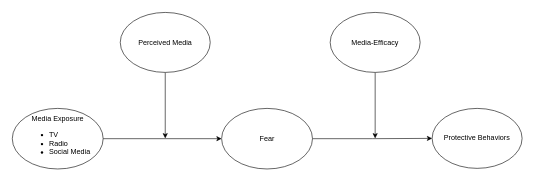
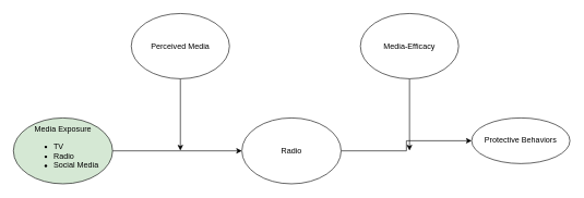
  <mxCell id="0" />
  <mxCell id="1" parent="0" />
  <mxCell id="2" style="edgeStyle=none;rounded=0;orthogonalLoop=1;jettySize=auto;html=1;exitX=1;exitY=0.5;exitDx=0;exitDy=0;entryX=0;entryY=0.5;entryDx=0;entryDy=0;" parent="1" source="3" target="5" edge="1"><mxGeometry relative="1" as="geometry" /></mxCell>
- <mxCell id="3" value="Media Exposure&lt;br&gt;&lt;ul&gt;&lt;li style=&quot;text-align: justify&quot;&gt;TV&lt;/li&gt;&lt;li style=&quot;text-align: justify&quot;&gt;Radio&lt;/li&gt;&lt;li style=&quot;text-align: justify&quot;&gt;Social Media&lt;/li&gt;&lt;/ul&gt;" style="ellipse;whiteSpace=wrap;html=1;" parent="1" vertex="1"><mxGeometry y="180" width="151.5" height="101" as="geometry" x="20" /></mxCell>
+ <mxCell id="3" value="Media Exposure&lt;br&gt;&lt;ul&gt;&lt;li style=&quot;text-align: justify&quot;&gt;TV&lt;/li&gt;&lt;li style=&quot;text-align: justify&quot;&gt;Radio&lt;/li&gt;&lt;li style=&quot;text-align: justify&quot;&gt;Social Media&lt;/li&gt;&lt;/ul&gt;" style="ellipse;whiteSpace=wrap;html=1;fillColor=#d5e8d4;" parent="1" vertex="1"><mxGeometry y="180" width="151.5" height="101" as="geometry" x="20" /></mxCell>
  <mxCell id="4" style="edgeStyle=orthogonalEdgeStyle;rounded=0;orthogonalLoop=1;jettySize=auto;html=1;" parent="1" source="5" target="10" edge="1"><mxGeometry relative="1" as="geometry" /></mxCell>
- <mxCell id="5" value="Fear" style="ellipse;whiteSpace=wrap;html=1;" parent="1" vertex="1"><mxGeometry x="369" y="180" width="151.5" height="101" as="geometry" /></mxCell>
+ <mxCell id="5" value="Radio" style="ellipse;whiteSpace=wrap;html=1;" parent="1" vertex="1"><mxGeometry x="369" y="180" width="151.5" height="101" as="geometry" /></mxCell>
  <mxCell id="6" style="edgeStyle=none;rounded=0;orthogonalLoop=1;jettySize=auto;html=1;" parent="1" source="7" edge="1"><mxGeometry relative="1" as="geometry"><mxPoint x="275" y="230" as="targetPoint" /></mxGeometry></mxCell>
  <mxCell id="7" value="Perceived Media" style="ellipse;whiteSpace=wrap;html=1;" parent="1" vertex="1"><mxGeometry x="200" y="20" width="150" height="100" as="geometry" /></mxCell>
  <mxCell id="8" style="edgeStyle=none;rounded=0;orthogonalLoop=1;jettySize=auto;html=1;" parent="1" source="9" edge="1"><mxGeometry relative="1" as="geometry"><mxPoint x="625" y="230" as="targetPoint" /></mxGeometry></mxCell>
  <mxCell id="9" value="Media-Efficacy" style="ellipse;whiteSpace=wrap;html=1;" parent="1" vertex="1"><mxGeometry x="550" y="20" width="150" height="100" as="geometry" /></mxCell>
- <mxCell id="10" value="Protective Behaviors" style="ellipse;whiteSpace=wrap;html=1;" parent="1" vertex="1"><mxGeometry x="720" y="180" width="150" height="100" as="geometry" /></mxCell>
+ <mxCell id="10" value="Protective Behaviors" style="ellipse;whiteSpace=wrap;html=1;" parent="1" vertex="1"><mxGeometry x="720" y="180" width="150" height="70" as="geometry" /></mxCell>
